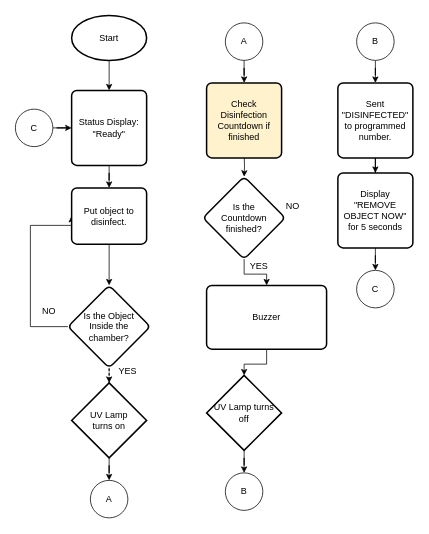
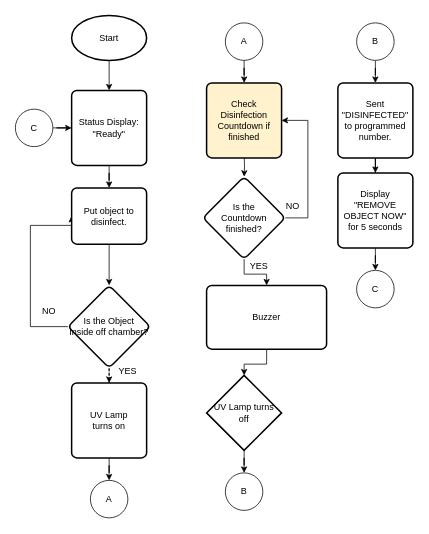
  <mxCell id="0" />
  <mxCell id="1" parent="0" />
  <mxCell id="2" value="" style="edgeStyle=orthogonalEdgeStyle;rounded=0;orthogonalLoop=1;jettySize=auto;html=1;" edge="1" parent="1" source="3" target="10"><mxGeometry relative="1" as="geometry" /></mxCell>
  <mxCell id="3" value="Start" style="strokeWidth=2;html=1;shape=mxgraph.flowchart.start_1;whiteSpace=wrap;" parent="1" vertex="1"><mxGeometry x="95" y="20" width="100" height="60" as="geometry" /></mxCell>
  <mxCell id="4" value="" style="edgeStyle=orthogonalEdgeStyle;rounded=0;orthogonalLoop=1;jettySize=auto;html=1;dashed=1;" parent="1" source="6" target="8" edge="1"><mxGeometry relative="1" as="geometry" /></mxCell>
  <mxCell id="5" style="edgeStyle=orthogonalEdgeStyle;rounded=0;orthogonalLoop=1;jettySize=auto;html=1;exitX=0;exitY=0.5;exitDx=0;exitDy=0;entryX=0;entryY=0.5;entryDx=0;entryDy=0;" parent="1" source="6" target="12" edge="1"><mxGeometry relative="1" as="geometry"><mxPoint x="40" y="300" as="targetPoint" /><Array as="points"><mxPoint x="40" y="435" /><mxPoint x="40" y="300" /></Array></mxGeometry></mxCell>
- <mxCell id="6" value="Is the Object&lt;br&gt;Inside the chamber?" style="rhombus;whiteSpace=wrap;html=1;rounded=1;arcSize=14;strokeWidth=2;" parent="1" vertex="1"><mxGeometry x="90" y="380" width="110" height="110" as="geometry" /></mxCell>
+ <mxCell id="6" value="Is the Object&lt;br&gt;Inside off chamber?" style="rhombus;whiteSpace=wrap;html=1;rounded=1;arcSize=14;strokeWidth=2;" parent="1" vertex="1"><mxGeometry x="90" y="380" width="110" height="110" as="geometry" /></mxCell>
  <mxCell id="7" value="" style="edgeStyle=orthogonalEdgeStyle;rounded=0;orthogonalLoop=1;jettySize=auto;html=1;" edge="1" parent="1" source="8" target="15"><mxGeometry relative="1" as="geometry" /></mxCell>
- <mxCell id="8" value="&lt;span style=&quot;&quot;&gt;UV Lamp&lt;br&gt;turns on&lt;/span&gt;" style="rhombus;whiteSpace=wrap;html=1;absoluteArcSize=1;arcSize=14;strokeWidth=2;" parent="1" vertex="1"><mxGeometry x="95" y="510" width="100" height="100" as="geometry" /></mxCell>
+ <mxCell id="8" value="&lt;span style=&quot;&quot;&gt;UV Lamp&lt;br&gt;turns on&lt;/span&gt;" style="rounded=1;whiteSpace=wrap;html=1;absoluteArcSize=1;arcSize=14;strokeWidth=2;" parent="1" vertex="1"><mxGeometry x="95" y="510" width="100" height="100" as="geometry" /></mxCell>
  <mxCell id="9" value="" style="edgeStyle=orthogonalEdgeStyle;rounded=0;orthogonalLoop=1;jettySize=auto;html=1;" parent="1" source="10" target="12" edge="1"><mxGeometry relative="1" as="geometry" /></mxCell>
  <mxCell id="10" value="Status Display: &quot;Ready&quot;" style="rounded=1;whiteSpace=wrap;html=1;absoluteArcSize=1;arcSize=14;strokeWidth=2;" parent="1" vertex="1"><mxGeometry x="95" y="120" width="100" height="100" as="geometry" /></mxCell>
  <mxCell id="11" value="" style="edgeStyle=orthogonalEdgeStyle;rounded=0;orthogonalLoop=1;jettySize=auto;html=1;" parent="1" source="12" target="6" edge="1"><mxGeometry relative="1" as="geometry" /></mxCell>
  <mxCell id="12" value="Put object to disinfect." style="rounded=1;whiteSpace=wrap;html=1;absoluteArcSize=1;arcSize=14;strokeWidth=2;" parent="1" vertex="1"><mxGeometry x="95" y="250" width="100" height="75" as="geometry" /></mxCell>
  <mxCell id="13" value="YES" style="text;html=1;strokeColor=none;fillColor=none;align=center;verticalAlign=middle;whiteSpace=wrap;rounded=0;" parent="1" vertex="1"><mxGeometry x="140" y="480" width="60" height="30" as="geometry" /></mxCell>
  <mxCell id="14" value="NO" style="text;html=1;strokeColor=none;fillColor=none;align=center;verticalAlign=middle;whiteSpace=wrap;rounded=0;" parent="1" vertex="1"><mxGeometry x="35" y="400" width="60" height="30" as="geometry" /></mxCell>
  <mxCell id="15" value="A" style="ellipse;whiteSpace=wrap;html=1;aspect=fixed;" vertex="1" parent="1"><mxGeometry x="120" y="640" width="50" height="50" as="geometry" /></mxCell>
  <mxCell id="16" value="" style="edgeStyle=orthogonalEdgeStyle;rounded=0;orthogonalLoop=1;jettySize=auto;html=1;" edge="1" parent="1" source="17" target="19"><mxGeometry relative="1" as="geometry" /></mxCell>
  <mxCell id="17" value="A" style="ellipse;whiteSpace=wrap;html=1;aspect=fixed;" vertex="1" parent="1"><mxGeometry x="299.95" y="30" width="50" height="50" as="geometry" /></mxCell>
  <mxCell id="18" value="" style="edgeStyle=orthogonalEdgeStyle;rounded=0;orthogonalLoop=1;jettySize=auto;html=1;" edge="1" parent="1" target="22"><mxGeometry relative="1" as="geometry"><mxPoint x="324.95" y="200" as="sourcePoint" /></mxGeometry></mxCell>
  <mxCell id="19" value="Check Disinfection Countdown if finished" style="rounded=1;whiteSpace=wrap;html=1;absoluteArcSize=1;arcSize=14;strokeWidth=2;fillColor=#fff2cc;" vertex="1" parent="1"><mxGeometry x="274.95" y="110" width="100" height="100" as="geometry" /></mxCell>
  <mxCell id="20" value="" style="edgeStyle=orthogonalEdgeStyle;rounded=0;orthogonalLoop=1;jettySize=auto;html=1;" edge="1" parent="1" source="22" target="26"><mxGeometry relative="1" as="geometry" /></mxCell>
+ <mxCell id="21" style="edgeStyle=orthogonalEdgeStyle;rounded=0;orthogonalLoop=1;jettySize=auto;html=1;exitX=1;exitY=0.5;exitDx=0;exitDy=0;entryX=1;entryY=0.5;entryDx=0;entryDy=0;" edge="1" parent="1" source="22" target="19"><mxGeometry relative="1" as="geometry"><mxPoint x="400" y="150" as="targetPoint" /><Array as="points"><mxPoint x="410" y="290" /><mxPoint x="410" y="160" /></Array></mxGeometry></mxCell>
  <mxCell id="22" value="Is the&lt;br&gt;Countdown finished?" style="rhombus;whiteSpace=wrap;html=1;rounded=1;arcSize=14;strokeWidth=2;" vertex="1" parent="1"><mxGeometry x="269.95" y="235" width="110" height="110" as="geometry" /></mxCell>
  <mxCell id="23" value="YES" style="text;html=1;strokeColor=none;fillColor=none;align=center;verticalAlign=middle;whiteSpace=wrap;rounded=0;" vertex="1" parent="1"><mxGeometry x="314.95" y="340" width="60" height="30" as="geometry" /></mxCell>
  <mxCell id="24" value="NO" style="text;html=1;strokeColor=none;fillColor=none;align=center;verticalAlign=middle;whiteSpace=wrap;rounded=0;" vertex="1" parent="1"><mxGeometry x="360" y="260" width="60" height="30" as="geometry" /></mxCell>
  <mxCell id="25" value="" style="edgeStyle=orthogonalEdgeStyle;rounded=0;orthogonalLoop=1;jettySize=auto;html=1;" edge="1" parent="1" source="26" target="28"><mxGeometry relative="1" as="geometry" /></mxCell>
  <mxCell id="26" value="Buzzer" style="rounded=1;whiteSpace=wrap;html=1;absoluteArcSize=1;arcSize=14;strokeWidth=2;" vertex="1" parent="1"><mxGeometry x="274.95" y="380" width="160" height="85" as="geometry" /></mxCell>
  <mxCell id="27" value="" style="edgeStyle=orthogonalEdgeStyle;rounded=0;orthogonalLoop=1;jettySize=auto;html=1;" edge="1" parent="1" source="28" target="29"><mxGeometry relative="1" as="geometry" /></mxCell>
  <mxCell id="28" value="UV Lamp turns&lt;br&gt;off" style="rhombus;whiteSpace=wrap;html=1;absoluteArcSize=1;arcSize=14;strokeWidth=2;" vertex="1" parent="1"><mxGeometry x="274.95" y="500" width="100" height="100" as="geometry" /></mxCell>
  <mxCell id="29" value="B" style="ellipse;whiteSpace=wrap;html=1;aspect=fixed;" vertex="1" parent="1"><mxGeometry x="299.95" y="630" width="50" height="50" as="geometry" /></mxCell>
  <mxCell id="30" value="" style="edgeStyle=orthogonalEdgeStyle;rounded=0;orthogonalLoop=1;jettySize=auto;html=1;" edge="1" parent="1" source="31" target="33"><mxGeometry relative="1" as="geometry" /></mxCell>
  <mxCell id="31" value="Sent &quot;DISINFECTED&quot; to programmed number." style="rounded=1;whiteSpace=wrap;html=1;absoluteArcSize=1;arcSize=14;strokeWidth=2;" vertex="1" parent="1"><mxGeometry x="450" y="110" width="100" height="100" as="geometry" /></mxCell>
  <mxCell id="32" value="" style="edgeStyle=orthogonalEdgeStyle;rounded=0;orthogonalLoop=1;jettySize=auto;html=1;" edge="1" parent="1" source="33" target="36"><mxGeometry relative="1" as="geometry" /></mxCell>
  <mxCell id="33" value="Display &quot;REMOVE OBJECT NOW&quot; for 5 seconds" style="rounded=1;whiteSpace=wrap;html=1;absoluteArcSize=1;arcSize=14;strokeWidth=2;" vertex="1" parent="1"><mxGeometry x="450" y="230" width="100" height="100" as="geometry" /></mxCell>
  <mxCell id="34" value="" style="edgeStyle=orthogonalEdgeStyle;rounded=0;orthogonalLoop=1;jettySize=auto;html=1;" edge="1" parent="1" source="35" target="31"><mxGeometry relative="1" as="geometry" /></mxCell>
  <mxCell id="35" value="B" style="ellipse;whiteSpace=wrap;html=1;aspect=fixed;" vertex="1" parent="1"><mxGeometry x="475" y="30" width="50" height="50" as="geometry" /></mxCell>
  <mxCell id="36" value="C" style="ellipse;whiteSpace=wrap;html=1;aspect=fixed;" vertex="1" parent="1"><mxGeometry x="475" y="360" width="50" height="50" as="geometry" /></mxCell>
  <mxCell id="37" value="" style="edgeStyle=orthogonalEdgeStyle;rounded=0;orthogonalLoop=1;jettySize=auto;html=1;" edge="1" parent="1" source="38" target="10"><mxGeometry relative="1" as="geometry" /></mxCell>
  <mxCell id="38" value="C" style="ellipse;whiteSpace=wrap;html=1;aspect=fixed;" vertex="1" parent="1"><mxGeometry x="20" y="145" width="50" height="50" as="geometry" /></mxCell>
